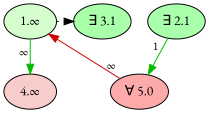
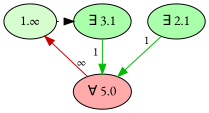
  digraph {
    fontname="EB Garamond"
    node [fillcolor="#AAFFAA" fontname="EB Garamond" fontsize=14 style=filled]
    edge [color="#00BB00" dir=forward fontname="EB Garamond" fontsize=12 labeldistance=1.5 style=solid taillabel="∞"]
    n1 [fillcolor="#FFAAAA" label="∀ 5.0"]
    n2 [label="∃ 3.1"]
    n3 [label="∃ 2.1"]
    n4 [fillcolor="#d5fdce" label="1.∞"]
-   n5 [fillcolor="#f7cccb" label="4.∞"]
    subgraph sub_1 {
      rank=max
      n1
    }
    subgraph sub_2 {
      rank=min
      n2
      n3
    }
    n1 -> n4 [color="#CC0000"]
+   n2 -> n1 [taillabel=1]
    n3 -> n1 [taillabel=1]
    n4 -> n2 [color=black constraint=false style=dotted taillabel=""]
-   n4 -> n5
  }
